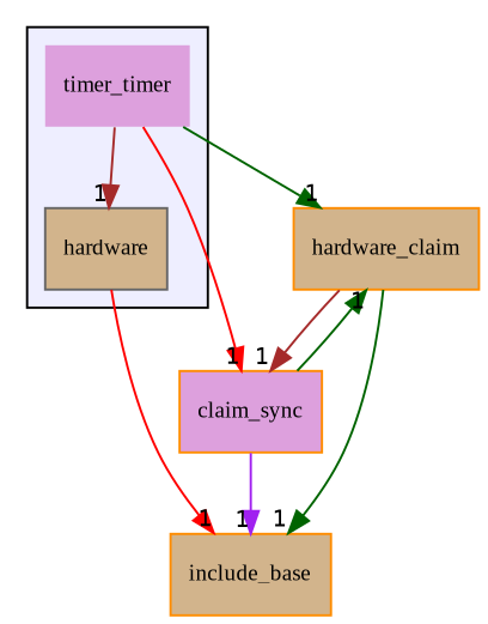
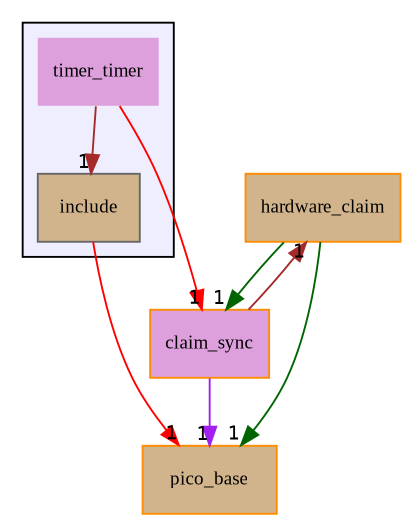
  digraph {
    compound=true
    fontname="Liberation Serif"
    node [color=darkorange fillcolor=tan fontname="Liberation Serif" fontsize=10 shape=box style=filled]
    edge [color=brown fontname="Liberation Serif" headlabel=1 labeldistance=1.5 labelfontname=Helvetica labelfontsize=10]
    n1 [fillcolor=plum label=timer_timer shape=plaintext]
-   n2 [color=gray40 label=hardware]
+   n2 [color=gray40 label=include]
    n3 [label=hardware_claim]
    n4 [fillcolor=plum label=claim_sync]
-   n5 [label=include_base]
+   n5 [label=pico_base]
    subgraph cluster_1 {
      bgcolor="#eeeeff"
      pencolor=black
      n1
      n2
    }
    n1 -> n2
-   n1 -> n3 [color=darkgreen]
    n1 -> n4 [color=red]
    n2 -> n5 [color=red]
-   n3 -> n4
+   n3 -> n4 [color=darkgreen]
    n3 -> n5 [color=darkgreen]
-   n4 -> n3 [color=darkgreen]
+   n4 -> n3
    n4 -> n5 [color=purple]
  }
